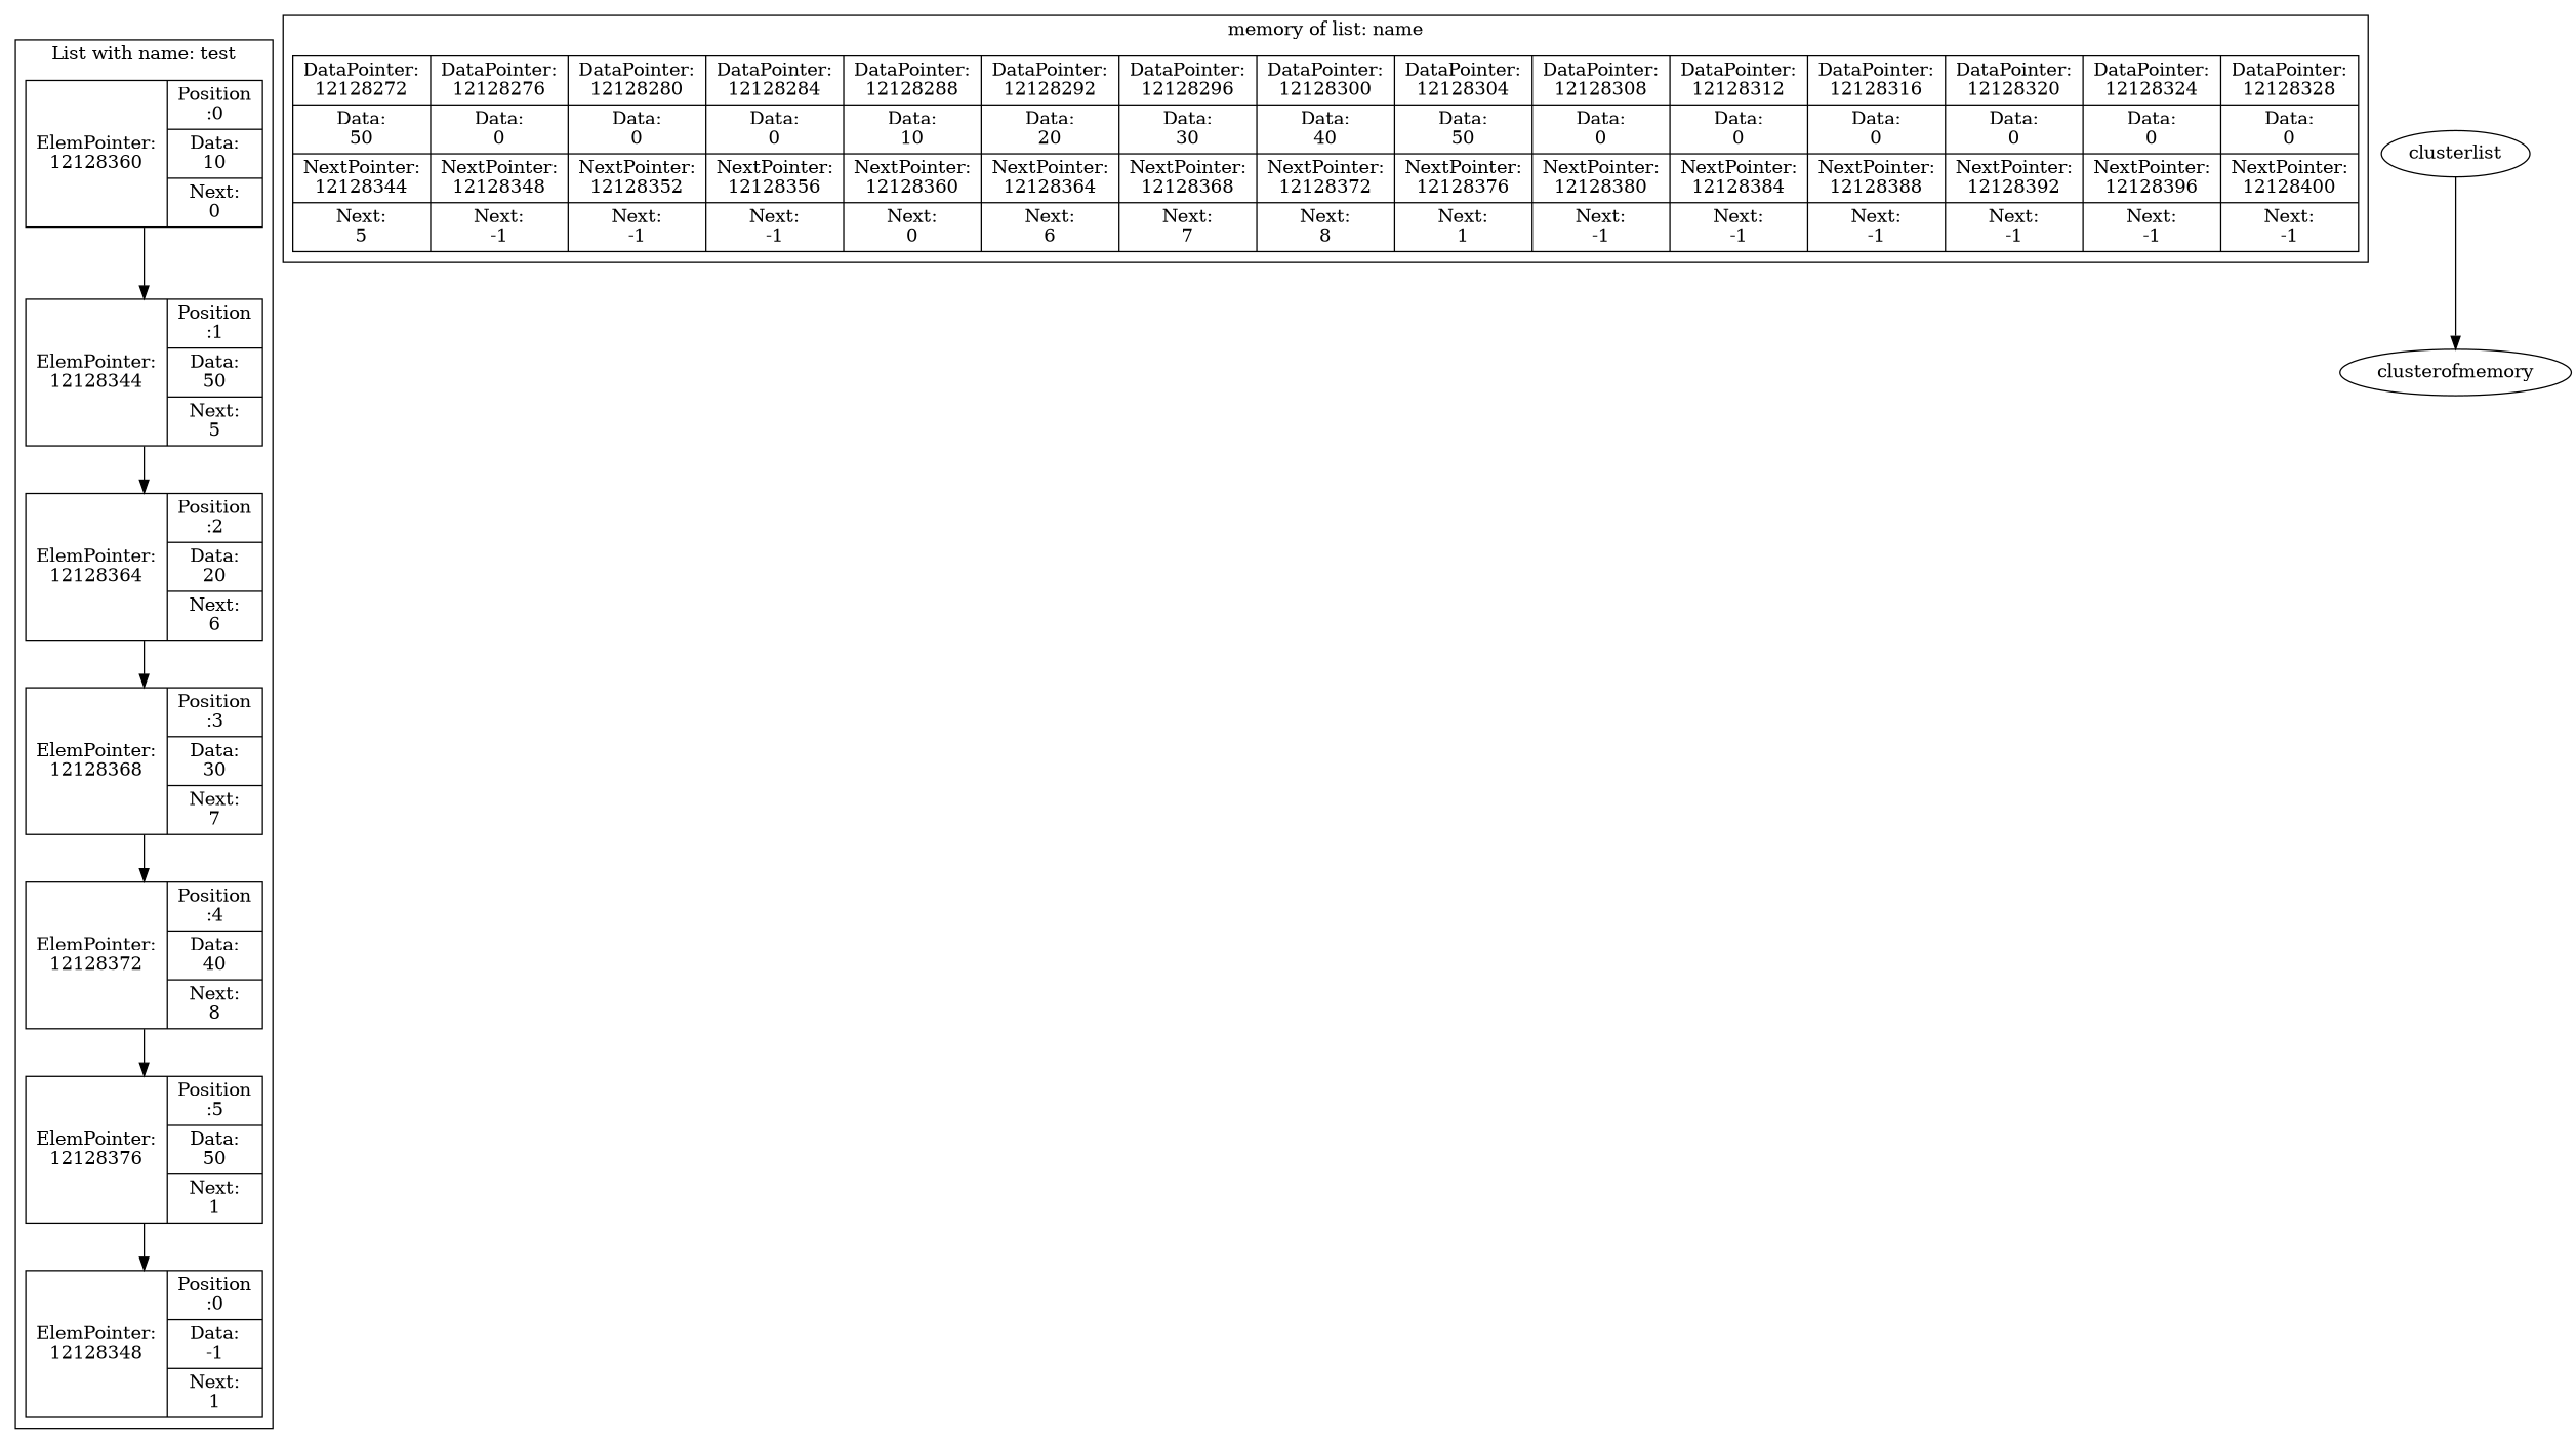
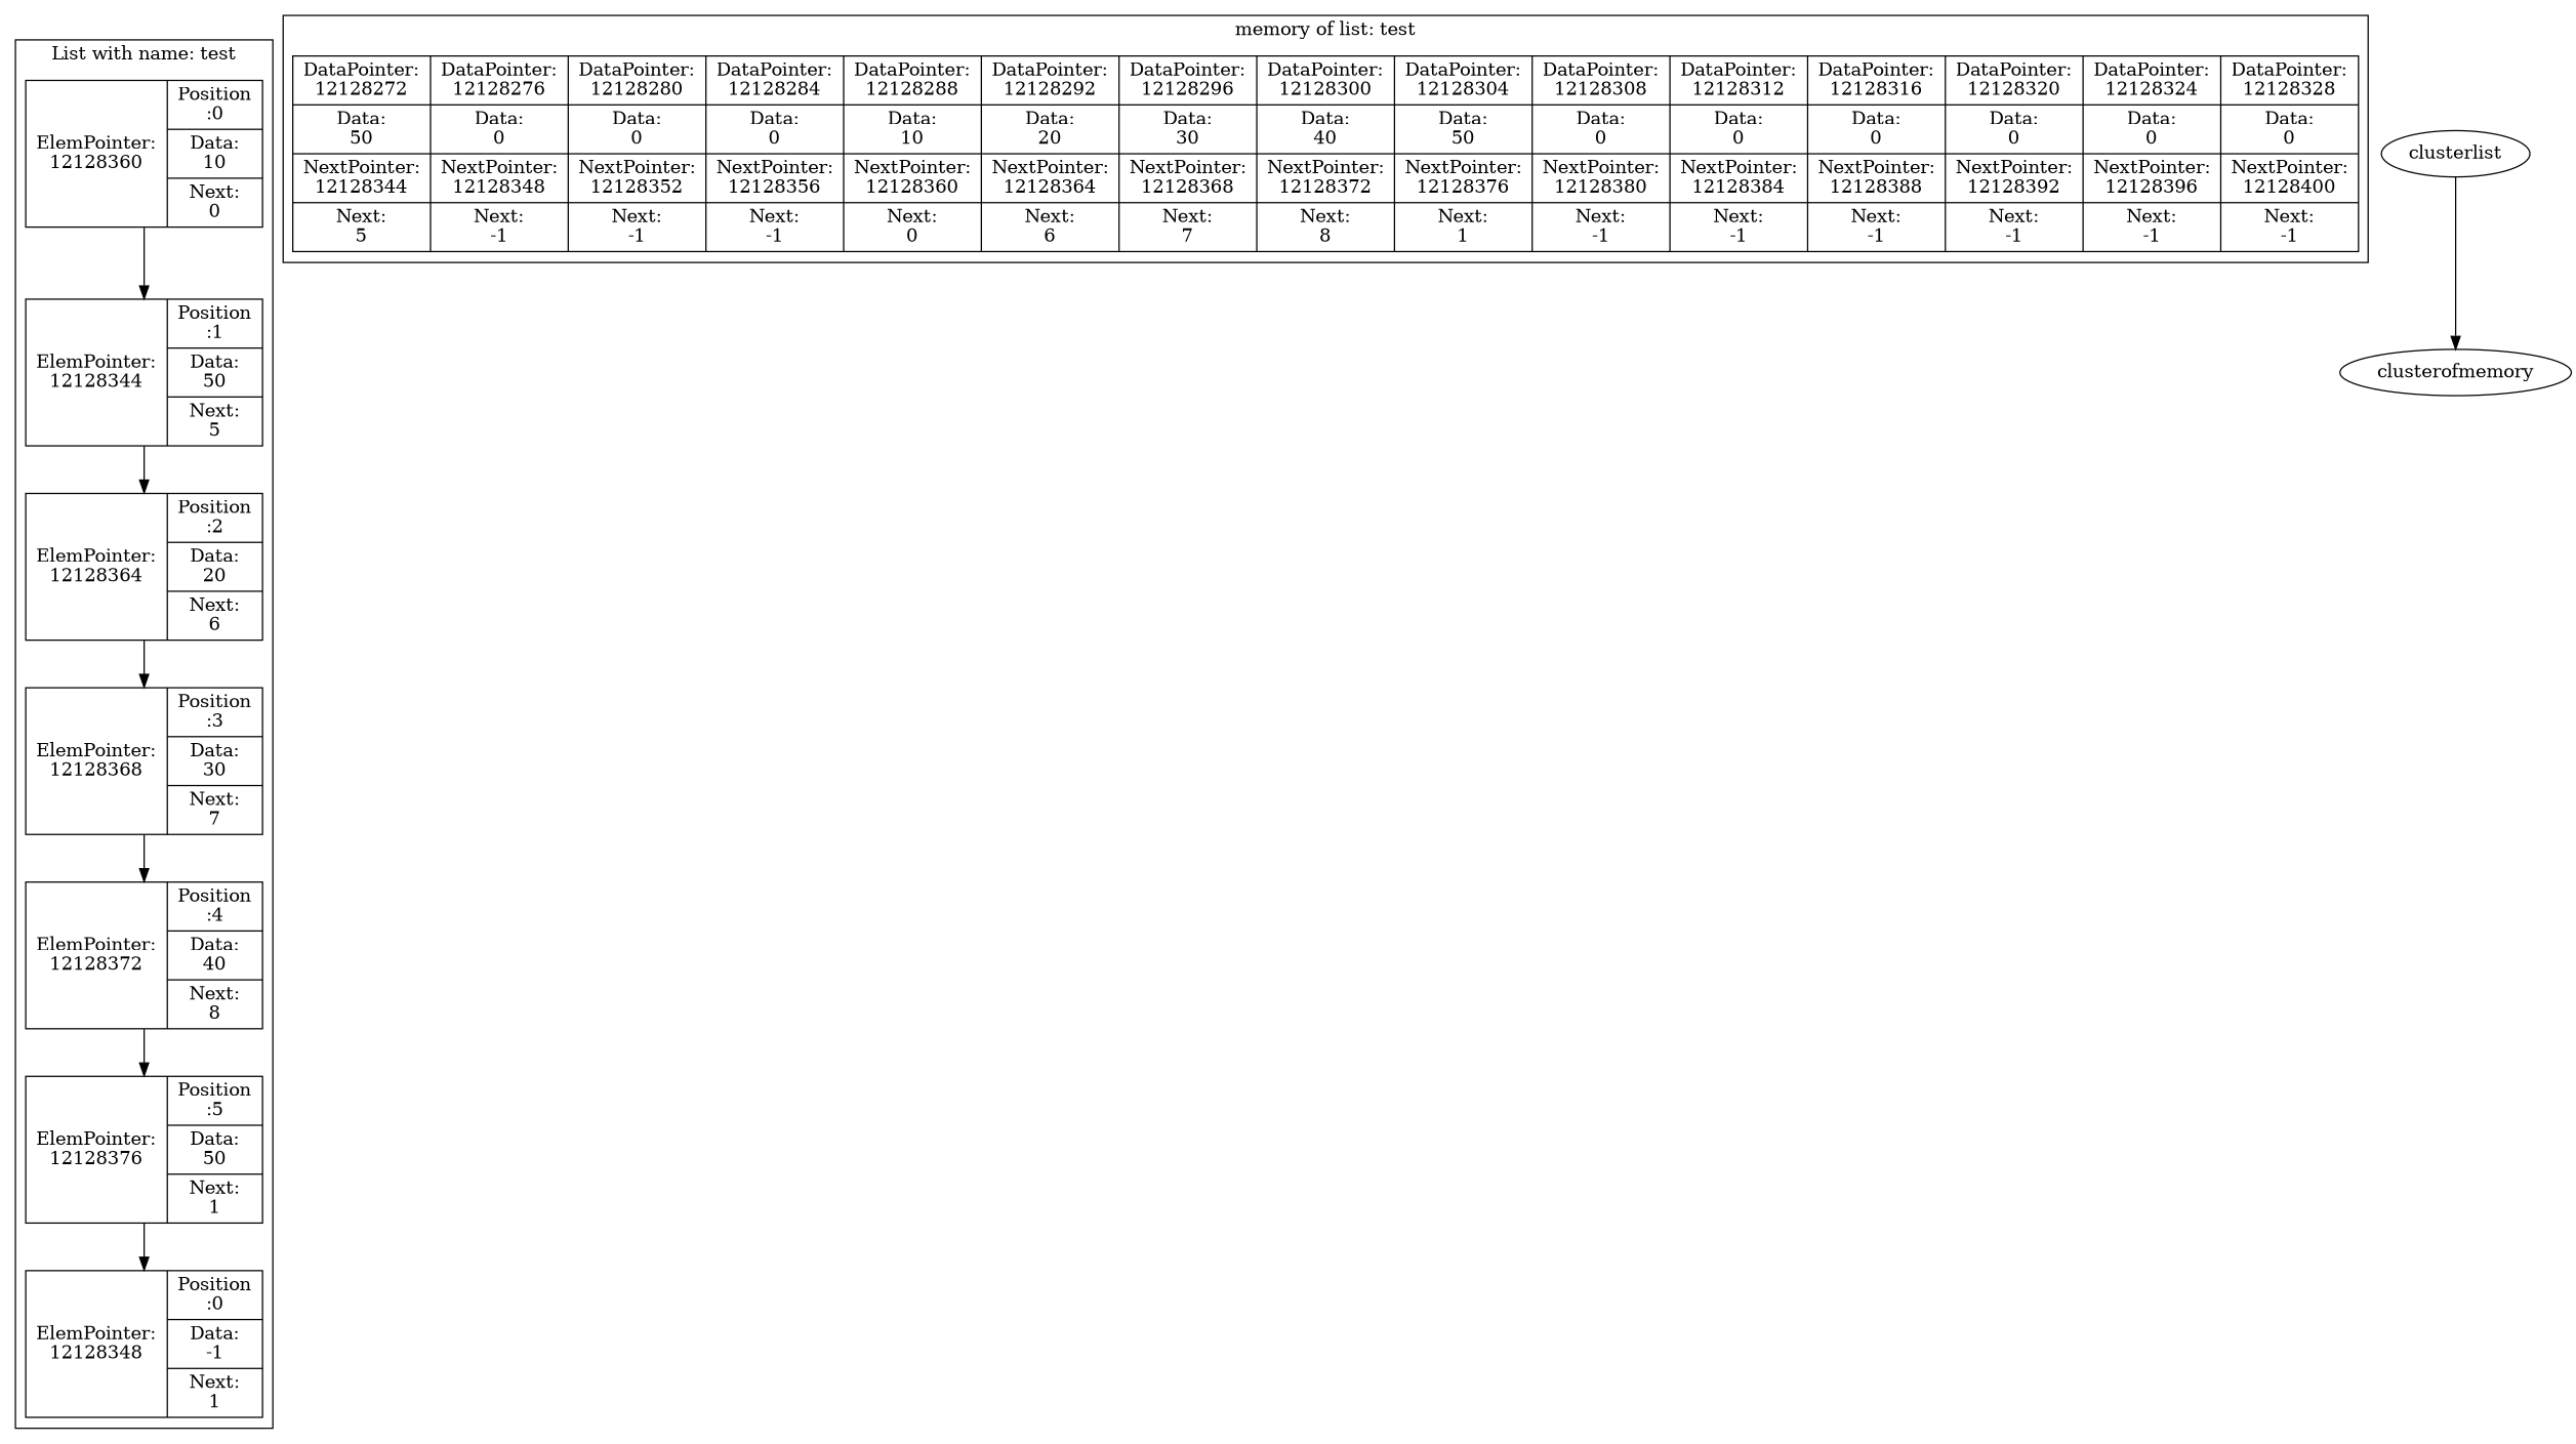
  digraph {
    rankdir=HR
    node [shape=record]
    n1 [label="ElemPointer:\n12128360 | {Position\n:0 | Data:\n10 | Next:\n0}"]
    n2 [label="ElemPointer:\n12128344 | {Position\n:1 | Data:\n50 | Next:\n5}"]
    n3 [label="ElemPointer:\n12128364 | {Position\n:2 | Data:\n20 | Next:\n6}"]
    n4 [label="ElemPointer:\n12128368 | {Position\n:3 | Data:\n30 | Next:\n7}"]
    n5 [label="ElemPointer:\n12128372 | {Position\n:4 | Data:\n40 | Next:\n8}"]
    n6 [label="ElemPointer:\n12128376 | {Position\n:5 | Data:\n50 | Next:\n1}"]
    n7 [label="ElemPointer:\n12128348 | {Position\n:0 | Data:\n-1 | Next:\n1}"]
    n8 [label="{DataPointer:\n12128272 | Data:\n50 | NextPointer:\n12128344 | Next:\n5}| {DataPointer:\n12128276 | Data:\n0 | NextPointer:\n12128348 | Next:\n-1}| {DataPointer:\n12128280 | Data:\n0 | NextPointer:\n12128352 | Next:\n-1}| {DataPointer:\n12128284 | Data:\n0 | NextPointer:\n12128356 | Next:\n-1}| {DataPointer:\n12128288 | Data:\n10 | NextPointer:\n12128360 | Next:\n0}| {DataPointer:\n12128292 | Data:\n20 | NextPointer:\n12128364 | Next:\n6}| {DataPointer:\n12128296 | Data:\n30 | NextPointer:\n12128368 | Next:\n7}| {DataPointer:\n12128300 | Data:\n40 | NextPointer:\n12128372 | Next:\n8}| {DataPointer:\n12128304 | Data:\n50 | NextPointer:\n12128376 | Next:\n1}| {DataPointer:\n12128308 | Data:\n0 | NextPointer:\n12128380 | Next:\n-1}| {DataPointer:\n12128312 | Data:\n0 | NextPointer:\n12128384 | Next:\n-1}| {DataPointer:\n12128316 | Data:\n0 | NextPointer:\n12128388 | Next:\n-1}| {DataPointer:\n12128320 | Data:\n0 | NextPointer:\n12128392 | Next:\n-1}| {DataPointer:\n12128324 | Data:\n0 | NextPointer:\n12128396 | Next:\n-1}| {DataPointer:\n12128328 | Data:\n0 | NextPointer:\n12128400 | Next:\n-1}"]
    clusterlist [shape=""]
    clusterofmemory [shape=""]
    subgraph cluster_1 {
      label="List with name: test"
      n1
      n2
      n3
      n4
      n5
      n6
      n7
    }
    subgraph cluster_2 {
-     label="memory of list: name"
+     label="memory of list: test"
      n8
    }
    n1 -> n2
    n2 -> n3
    n3 -> n4
    n4 -> n5
    n5 -> n6
    n6 -> n7
    clusterlist -> clusterofmemory
  }
